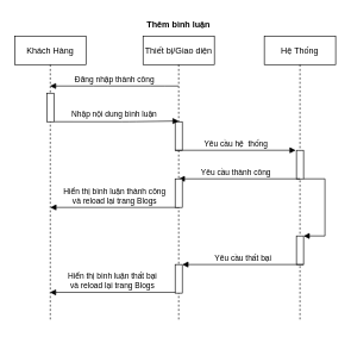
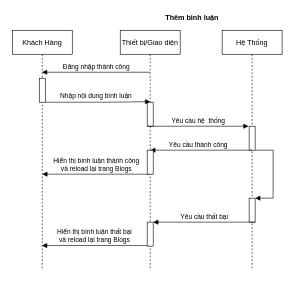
  <mxCell id="0" />
  <mxCell id="1" parent="0" />
  <mxCell id="2" value="Khách Hàng" style="shape=umlLifeline;perimeter=lifelinePerimeter;container=1;collapsible=0;recursiveResize=0;rounded=0;shadow=0;strokeWidth=1;" parent="1" vertex="1"><mxGeometry x="20" y="50" width="100" height="400" as="geometry" /></mxCell>
  <mxCell id="3" value="" style="points=[];perimeter=orthogonalPerimeter;rounded=0;shadow=0;strokeWidth=1;" parent="2" vertex="1"><mxGeometry x="45" y="80" width="10" height="40" as="geometry" /></mxCell>
  <mxCell id="4" value="Thiết bị/Giao diện" style="shape=umlLifeline;perimeter=lifelinePerimeter;container=1;collapsible=0;recursiveResize=0;rounded=0;shadow=0;strokeWidth=1;" parent="1" vertex="1"><mxGeometry x="200" y="50" width="100" height="400" as="geometry" /></mxCell>
  <mxCell id="5" value="" style="points=[];perimeter=orthogonalPerimeter;rounded=0;shadow=0;strokeWidth=1;" parent="4" vertex="1"><mxGeometry x="45" y="120" width="10" height="40" as="geometry" /></mxCell>
  <mxCell id="6" value="Nhập nội dung bình luận" style="verticalAlign=bottom;endArrow=block;shadow=0;strokeWidth=1;" parent="1" source="3" edge="1"><mxGeometry x="-0.029" y="1" relative="1" as="geometry"><mxPoint x="175" y="130" as="sourcePoint" /><mxPoint x="250" y="169" as="targetPoint" /><Array as="points"><mxPoint x="180" y="170" /></Array><mxPoint as="offset" /></mxGeometry></mxCell>
  <mxCell id="7" value="Hệ Thống" style="shape=umlLifeline;perimeter=lifelinePerimeter;container=1;collapsible=0;recursiveResize=0;rounded=0;shadow=0;strokeWidth=1;" parent="1" vertex="1"><mxGeometry x="370" y="50" width="100" height="400" as="geometry" /></mxCell>
  <mxCell id="8" value="" style="points=[];perimeter=orthogonalPerimeter;rounded=0;shadow=0;strokeWidth=1;" parent="7" vertex="1"><mxGeometry x="45" y="160" width="10" height="40" as="geometry" /></mxCell>
  <mxCell id="9" value="Yêu cầu hệ&amp;nbsp; thống" style="html=1;verticalAlign=bottom;endArrow=block;entryX=-0.1;entryY=0;entryDx=0;entryDy=0;entryPerimeter=0;" parent="1" target="8" edge="1"><mxGeometry x="0.006" width="80" relative="1" as="geometry"><mxPoint x="245" y="210" as="sourcePoint" /><mxPoint x="410" y="210" as="targetPoint" /><mxPoint as="offset" /></mxGeometry></mxCell>
  <mxCell id="10" value="Yêu cầu thành công" style="html=1;verticalAlign=bottom;endArrow=block;exitX=0.5;exitY=1;exitDx=0;exitDy=0;exitPerimeter=0;" parent="1" source="8" edge="1"><mxGeometry x="0.059" width="80" relative="1" as="geometry"><mxPoint x="335" y="250" as="sourcePoint" /><mxPoint x="250" y="250" as="targetPoint" /><mxPoint as="offset" /></mxGeometry></mxCell>
  <mxCell id="11" value="Hiển thị bình luận thành công&lt;br&gt;và reload lại trang Blogs" style="html=1;verticalAlign=bottom;endArrow=block;exitX=0.5;exitY=1;exitDx=0;exitDy=0;exitPerimeter=0;" parent="1" source="12" edge="1"><mxGeometry width="80" relative="1" as="geometry"><mxPoint x="240" y="290" as="sourcePoint" /><mxPoint x="70" y="290" as="targetPoint" /><mxPoint as="offset" /></mxGeometry></mxCell>
  <mxCell id="12" value="" style="points=[];perimeter=orthogonalPerimeter;rounded=0;shadow=0;strokeWidth=1;" parent="1" vertex="1"><mxGeometry x="245" y="250" width="10" height="40" as="geometry" /></mxCell>
  <mxCell id="13" value="" style="html=1;points=[];perimeter=orthogonalPerimeter;" parent="1" vertex="1"><mxGeometry x="415" y="330" width="10" height="40" as="geometry" /></mxCell>
  <mxCell id="14" value="" style="edgeStyle=orthogonalEdgeStyle;html=1;align=left;spacingLeft=2;endArrow=block;rounded=0;entryX=1;entryY=0;" parent="1" target="13" edge="1"><mxGeometry y="85" relative="1" as="geometry"><mxPoint x="425" y="250" as="sourcePoint" /><Array as="points"><mxPoint x="455" y="250" /><mxPoint x="455" y="330" /></Array><mxPoint as="offset" /></mxGeometry></mxCell>
  <mxCell id="15" value="Yêu cầu thất bại" style="html=1;verticalAlign=bottom;endArrow=block;exitX=0.5;exitY=1;exitDx=0;exitDy=0;exitPerimeter=0;" parent="1" edge="1"><mxGeometry width="80" relative="1" as="geometry"><mxPoint x="425" y="370" as="sourcePoint" /><mxPoint x="255" y="370" as="targetPoint" /><mxPoint as="offset" /></mxGeometry></mxCell>
  <mxCell id="16" value="" style="points=[];perimeter=orthogonalPerimeter;rounded=0;shadow=0;strokeWidth=1;" parent="1" vertex="1"><mxGeometry x="245" y="370" width="10" height="40" as="geometry" /></mxCell>
  <mxCell id="17" value="Hiển thị bình luận thất bại&lt;br&gt;và reload lại trang Blogs" style="html=1;verticalAlign=bottom;endArrow=block;exitX=0.5;exitY=1;exitDx=0;exitDy=0;exitPerimeter=0;" parent="1" target="2" edge="1"><mxGeometry width="80" relative="1" as="geometry"><mxPoint x="245" y="409" as="sourcePoint" /><mxPoint x="75" y="409" as="targetPoint" /><mxPoint as="offset" /></mxGeometry></mxCell>
- <mxCell id="18" value="Thêm bình luận" style="text;align=center;fontStyle=1;verticalAlign=middle;spacingLeft=3;spacingRight=3;strokeColor=none;rotatable=0;points=[[0,0.5],[1,0.5]];portConstraint=eastwest;" parent="1" vertex="1"><mxGeometry x="210" y="20" width="80" height="26" as="geometry" /></mxCell>
+ <mxCell id="18" value="Thêm bình luận" style="text;align=center;fontStyle=1;verticalAlign=middle;spacingLeft=3;spacingRight=3;strokeColor=none;rotatable=0;points=[[0,0.5],[1,0.5]];portConstraint=eastwest;" parent="1" vertex="1"><mxGeometry x="280" y="15" width="80" height="26" as="geometry" /></mxCell>
  <mxCell id="19" value="Đăng nhập thành công" style="html=1;verticalAlign=bottom;endArrow=block;" edge="1" parent="1" source="4" target="2"><mxGeometry width="80" relative="1" as="geometry"><mxPoint x="255" y="120" as="sourcePoint" /><mxPoint x="75" y="120" as="targetPoint" /><mxPoint as="offset" /><Array as="points"><mxPoint x="220" y="120" /><mxPoint x="140" y="120" /></Array></mxGeometry></mxCell>
